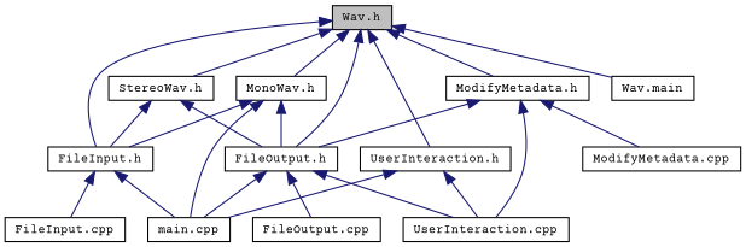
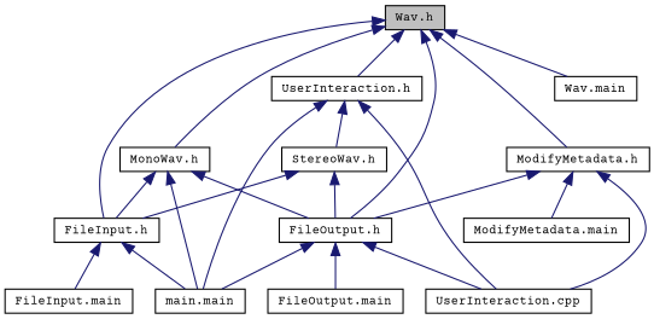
  digraph {
    fontname="Courier Prime"
    node [color=black fillcolor=white fontname="Courier Prime" fontsize=10 shape=record style=filled]
    edge [color=midnightblue dir=back fontname="Courier Prime" fontsize=10 labelfontname=Helvetica labelfontsize=10 style=solid]
    n1 [fillcolor=grey75 fontcolor=black height=0.2 label="Wav.h" width=0.4]
    n2 [height=0.2 label="FileInput.h" width=0.4]
    n3 [height=0.2 label="MonoWav.h" width=0.4]
    n4 [height=0.2 label="FileOutput.h" width=0.4]
    n5 [height=0.2 label="StereoWav.h" width=0.4]
    n6 [height=0.2 label="ModifyMetadata.h" width=0.4]
    n7 [height=0.2 label="UserInteraction.h" width=0.4]
    n8 [height=0.2 label="Wav.main" width=0.4]
-   n9 [height=0.2 label="main.cpp" width=0.4]
-   n10 [height=0.2 label="FileInput.cpp" width=0.4]
-   n11 [height=0.2 label="FileOutput.cpp" width=0.4]
+   n9 [height=0.2 label="main.main" width=0.4]
+   n10 [height=0.2 label="FileInput.main" width=0.4]
+   n11 [height=0.2 label="FileOutput.main" width=0.4]
    n12 [height=0.2 label="UserInteraction.cpp" width=0.4]
-   n13 [height=0.2 label="ModifyMetadata.cpp" width=0.4]
+   n13 [height=0.2 label="ModifyMetadata.main" width=0.4]
    n1 -> n2
    n1 -> n3
    n1 -> n4
-   n1 -> n5
+   n7 -> n5
    n1 -> n6
    n1 -> n7
    n1 -> n8
    n2 -> n9
    n2 -> n10
    n3 -> n2
    n3 -> n4
    n3 -> n9
    n4 -> n9
    n4 -> n11
    n4 -> n12
    n5 -> n2
    n5 -> n4
    n6 -> n4
    n6 -> n12
    n6 -> n13
    n7 -> n9
    n7 -> n12
  }
